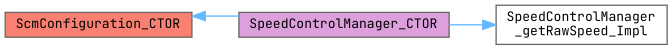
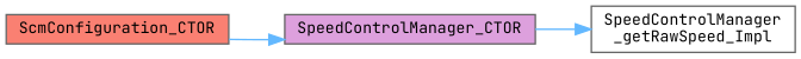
  digraph {
    fontname="JetBrains Mono"
    rankdir=RL
    node [color=grey40 fontname="JetBrains Mono" fontsize=10 shape=box style=filled]
    edge [color=steelblue1 dir=back fontname="JetBrains Mono" fontsize=10 labelfontname=Helvetica labelfontsize=10 style=solid]
    n1 [color=gray40 fillcolor=white fontcolor=black height=0.2 label="SpeedControlManager\l_getRawSpeed_Impl" width=0.4]
    n2 [fillcolor=plum height=0.2 label=SpeedControlManager_CTOR width=0.4]
    n3 [fillcolor=salmon height=0.2 label=ScmConfiguration_CTOR width=0.4]
    n1 -> n2
-   n3 -> n2
+   n2 -> n3
  }
